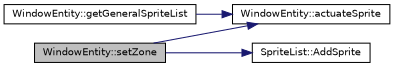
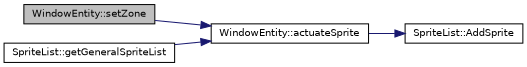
  digraph {
    rankdir=LR
    node [color=black fillcolor=white fontname=Helvetica fontsize=10 shape=record style=filled]
    edge [color=midnightblue fontname=Helvetica fontsize=10 labelfontname=Helvetica labelfontsize=10 style=solid]
    n1 [fillcolor=grey75 fontcolor=black height=0.2 label="WindowEntity::setZone" width=0.4]
    n2 [height=0.2 label="WindowEntity::actuateSprite" width=0.4]
    n3 [height=0.2 label="SpriteList::AddSprite" width=0.4]
-   n4 [height=0.2 label="WindowEntity::getGeneralSpriteList" width=0.4]
+   n4 [height=0.2 label="SpriteList::getGeneralSpriteList" width=0.4]
    n1 -> n2
-   n1 -> n3
+   n2 -> n3
    n4 -> n2
  }
